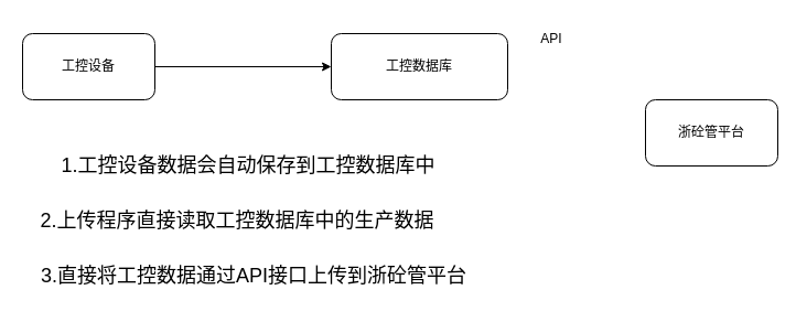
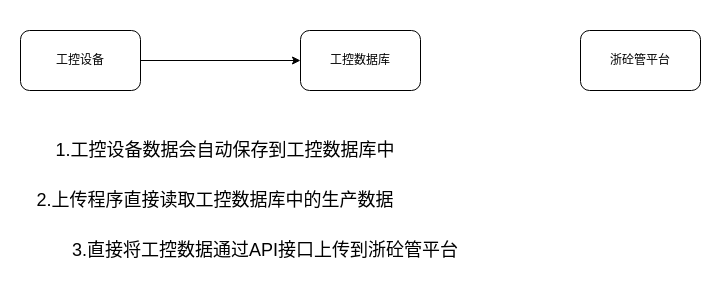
  <mxCell id="0" />
  <mxCell id="1" parent="0" />
  <mxCell id="2" style="edgeStyle=orthogonalEdgeStyle;rounded=0;orthogonalLoop=1;jettySize=auto;html=1;entryX=0;entryY=0.5;entryDx=0;entryDy=0;" edge="1" parent="1" source="3" target="4"><mxGeometry relative="1" as="geometry" /></mxCell>
  <mxCell id="3" value="工控设备" style="rounded=1;whiteSpace=wrap;html=1;" vertex="1" parent="1"><mxGeometry x="20" y="30" width="120" height="60" as="geometry" /></mxCell>
- <mxCell id="4" value="工控数据库" style="rounded=1;whiteSpace=wrap;html=1;" vertex="1" parent="1"><mxGeometry x="300" y="30" width="160" height="60" as="geometry" /></mxCell>
- <mxCell id="5" value="浙砼管平台" style="rounded=1;whiteSpace=wrap;html=1;" vertex="1" parent="1"><mxGeometry x="585" y="90" width="120" height="60" as="geometry" /></mxCell>
- <mxCell id="6" value="API" style="text;strokeColor=none;align=center;fillColor=none;html=1;verticalAlign=middle;whiteSpace=wrap;rounded=0;" vertex="1" parent="1"><mxGeometry x="470" y="20" width="60" height="30" as="geometry" /></mxCell>
+ <mxCell id="4" value="工控数据库" style="rounded=1;whiteSpace=wrap;html=1;" vertex="1" parent="1"><mxGeometry x="300" y="30" width="120" height="60" as="geometry" /></mxCell>
+ <mxCell id="5" value="浙砼管平台" style="rounded=1;whiteSpace=wrap;html=1;" vertex="1" parent="1"><mxGeometry x="580" y="30" width="120" height="60" as="geometry" /></mxCell>
  <mxCell id="7" value="&lt;font style=&quot;font-size: 18px;&quot;&gt;1.工控设备数据会自动保存到工控数据库中&lt;/font&gt;" style="text;strokeColor=none;align=center;fillColor=none;html=1;verticalAlign=middle;whiteSpace=wrap;rounded=0;" vertex="1" parent="1"><mxGeometry x="40" y="130" width="370" height="40" as="geometry" /></mxCell>
  <mxCell id="8" value="&lt;font style=&quot;font-size: 18px;&quot;&gt;2.上传程序直接读取工控数据库中的生产数据&lt;/font&gt;" style="text;strokeColor=none;align=center;fillColor=none;html=1;verticalAlign=middle;whiteSpace=wrap;rounded=0;" vertex="1" parent="1"><mxGeometry x="20" y="180" width="390" height="40" as="geometry" /></mxCell>
- <mxCell id="9" value="&lt;font style=&quot;font-size: 18px;&quot;&gt;3.直接将工控数据通过API接口上传到浙砼管平台&lt;/font&gt;" style="text;strokeColor=none;align=center;fillColor=none;html=1;verticalAlign=middle;whiteSpace=wrap;rounded=0;" vertex="1" parent="1"><mxGeometry x="20" y="230" width="420" height="40" as="geometry" /></mxCell>
+ <mxCell id="9" value="&lt;font style=&quot;font-size: 18px;&quot;&gt;3.直接将工控数据通过API接口上传到浙砼管平台&lt;/font&gt;" style="text;strokeColor=none;align=center;fillColor=none;html=1;verticalAlign=middle;whiteSpace=wrap;rounded=0;" vertex="1" parent="1"><mxGeometry x="55" y="230" width="420" height="40" as="geometry" /></mxCell>
